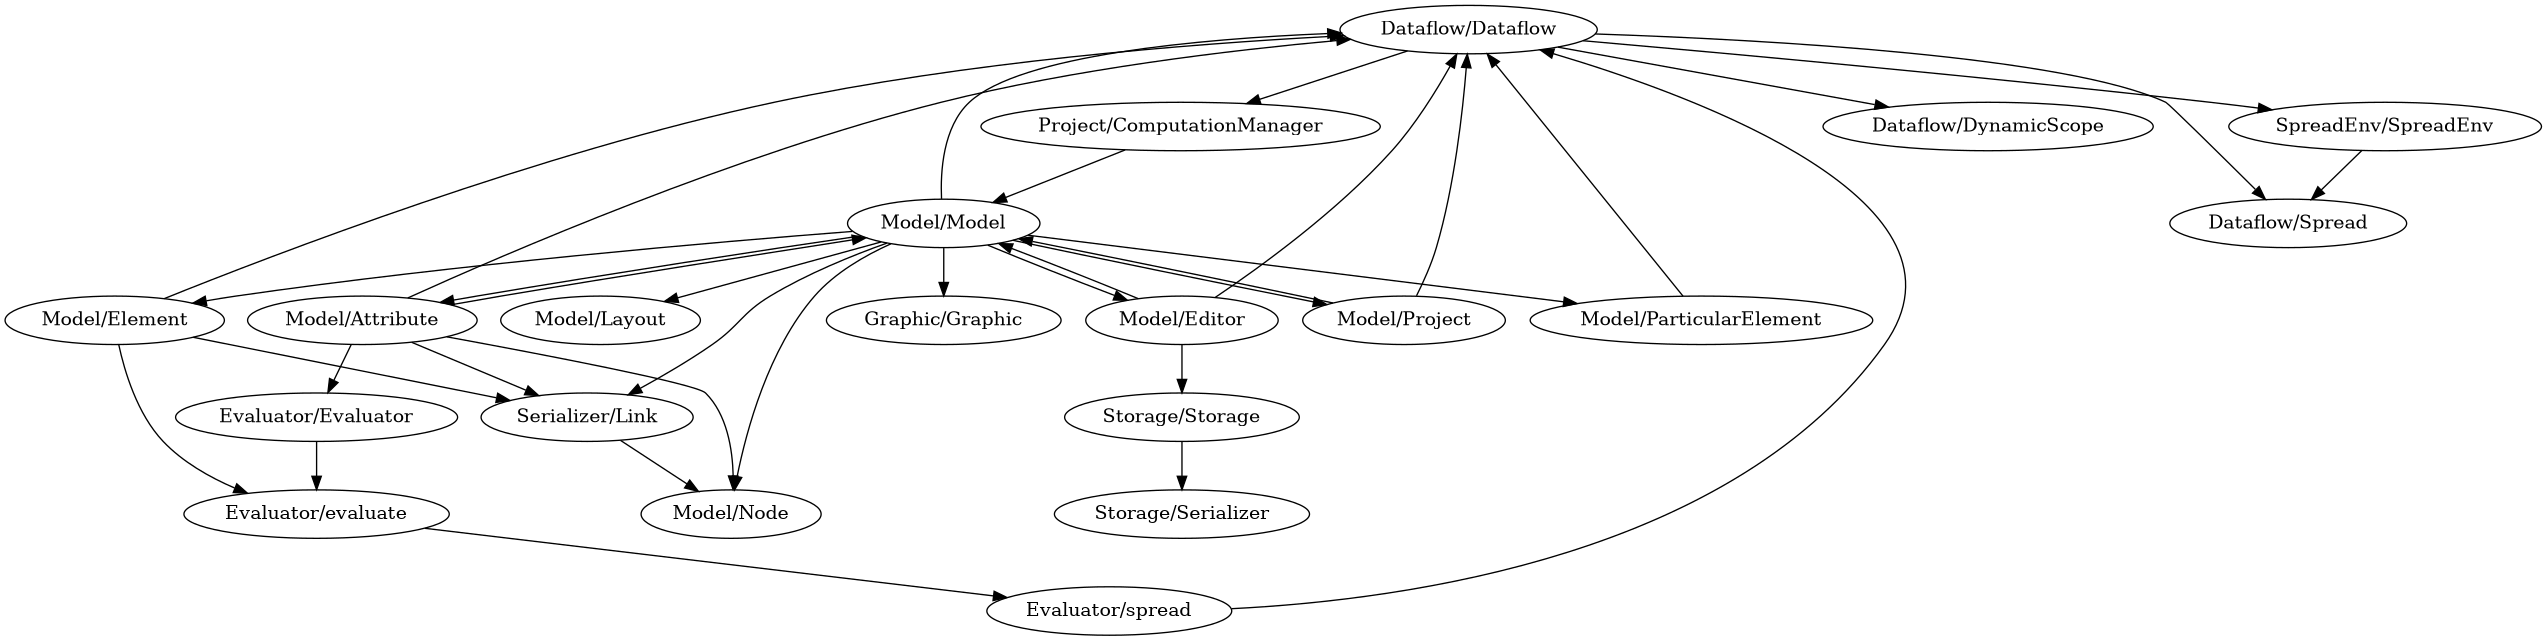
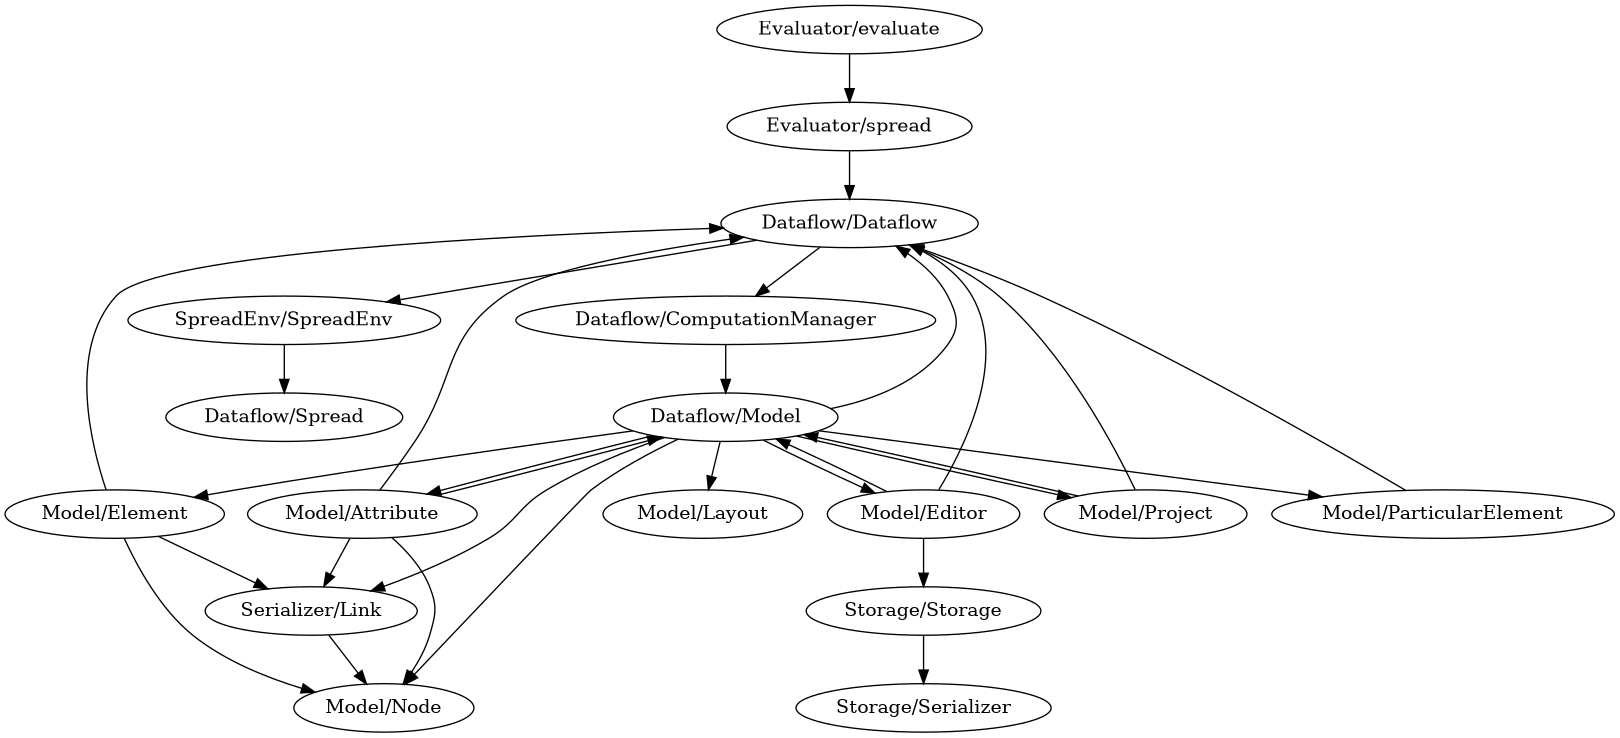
  digraph {
    "Dataflow/Dataflow"
-   "Dataflow/ComputationManager" [label="Project/ComputationManager"]
-   "Dataflow/DynamicScope"
+   "Dataflow/ComputationManager"
    "Dataflow/Spread"
    n5 [label="SpreadEnv/SpreadEnv"]
-   "Model/Model"
-   "Evaluator/Evaluator"
+   "Model/Model" [label="Dataflow/Model"]
    "Evaluator/evaluate"
    "Evaluator/spread"
    "Model/Attribute"
    n11 [label="Serializer/Link"]
    "Model/Node"
-   "Graphic/Graphic"
    "Model/Editor"
    "Model/Element"
    "Model/Layout"
    "Model/ParticularElement"
    "Model/Project"
    "Storage/Storage"
    "Storage/Serializer"
    "Dataflow/Dataflow" -> "Dataflow/ComputationManager"
-   "Dataflow/Dataflow" -> "Dataflow/DynamicScope"
-   "Dataflow/Dataflow" -> "Dataflow/Spread"
    "Dataflow/Dataflow" -> n5
    "Dataflow/ComputationManager" -> "Model/Model"
    n5 -> "Dataflow/Spread"
    "Model/Model" -> "Dataflow/Dataflow"
    "Model/Model" -> "Model/Attribute"
    "Model/Model" -> n11
    "Model/Model" -> "Model/Node"
-   "Model/Model" -> "Graphic/Graphic"
    "Model/Model" -> "Model/Editor"
    "Model/Model" -> "Model/Element"
    "Model/Model" -> "Model/Layout"
    "Model/Model" -> "Model/ParticularElement"
    "Model/Model" -> "Model/Project"
-   "Evaluator/Evaluator" -> "Evaluator/evaluate"
    "Evaluator/evaluate" -> "Evaluator/spread"
    "Evaluator/spread" -> "Dataflow/Dataflow"
    "Model/Attribute" -> "Dataflow/Dataflow"
    "Model/Attribute" -> "Model/Model"
-   "Model/Attribute" -> "Evaluator/Evaluator"
    "Model/Attribute" -> n11
    "Model/Attribute" -> "Model/Node"
    n11 -> "Model/Node"
    "Model/Editor" -> "Dataflow/Dataflow"
    "Model/Editor" -> "Model/Model"
    "Model/Editor" -> "Storage/Storage"
    "Model/Element" -> "Dataflow/Dataflow"
    "Model/Element" -> n11
-   "Model/Element" -> "Evaluator/evaluate"
+   "Model/Element" -> "Model/Node"
    "Model/ParticularElement" -> "Dataflow/Dataflow"
    "Model/Project" -> "Dataflow/Dataflow"
    "Model/Project" -> "Model/Model"
    "Storage/Storage" -> "Storage/Serializer"
  }
